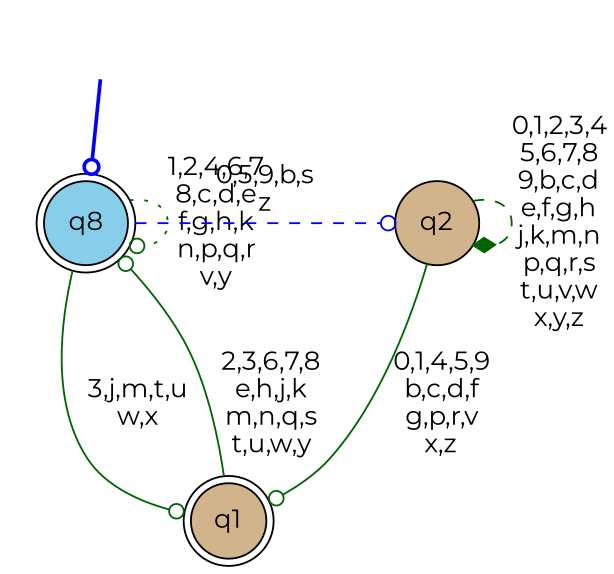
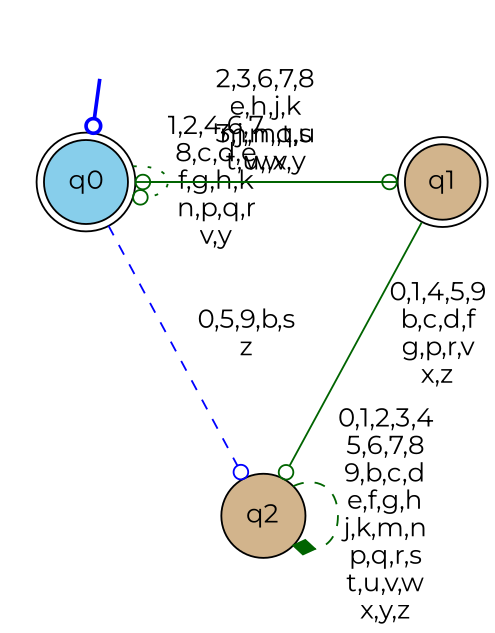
  digraph {
    fontname=Montserrat
    rankdir=TB
    node [fontname=Montserrat shape=doublecircle style="rounded,filled" color=black fillcolor=tan]
    edge [arrowhead=odot color=darkgreen fontname=Montserrat style=solid]
    __start0 [height=0 shape=none style=invis width=0 color="" fillcolor=""]
-   n2 [fillcolor=skyblue label=q8]
+   n2 [fillcolor=skyblue label=q0]
    n3 [label=q1]
    n4 [label=q2 shape=circle style=filled]
    subgraph cluster_1 {
      nodesep=0.15
      ranksep=0.15
      style=invis
      __start0
      n2
    }
    __start0 -> n2 [color=blue penwidth=2]
    n2 -> n2 [label="1,2,4,6,7\n8,c,d,e\nf,g,h,k\nn,p,q,r\nv,y" style=dotted]
    n2 -> n3 [label="3,j,m,t,u\nw,x"]
    n2 -> n4 [color=blue label="0,5,9,b,s\nz" style=dashed]
    n3 -> n2 [label="2,3,6,7,8\ne,h,j,k\nm,n,q,s\nt,u,w,y"]
-   n4 -> n3 [label="0,1,4,5,9\nb,c,d,f\ng,p,r,v\nx,z"]
+   n3 -> n4 [label="0,1,4,5,9\nb,c,d,f\ng,p,r,v\nx,z"]
    n4 -> n4 [arrowhead=diamond label="0,1,2,3,4\n5,6,7,8\n9,b,c,d\ne,f,g,h\nj,k,m,n\np,q,r,s\nt,u,v,w\nx,y,z" style=dashed]
  }
